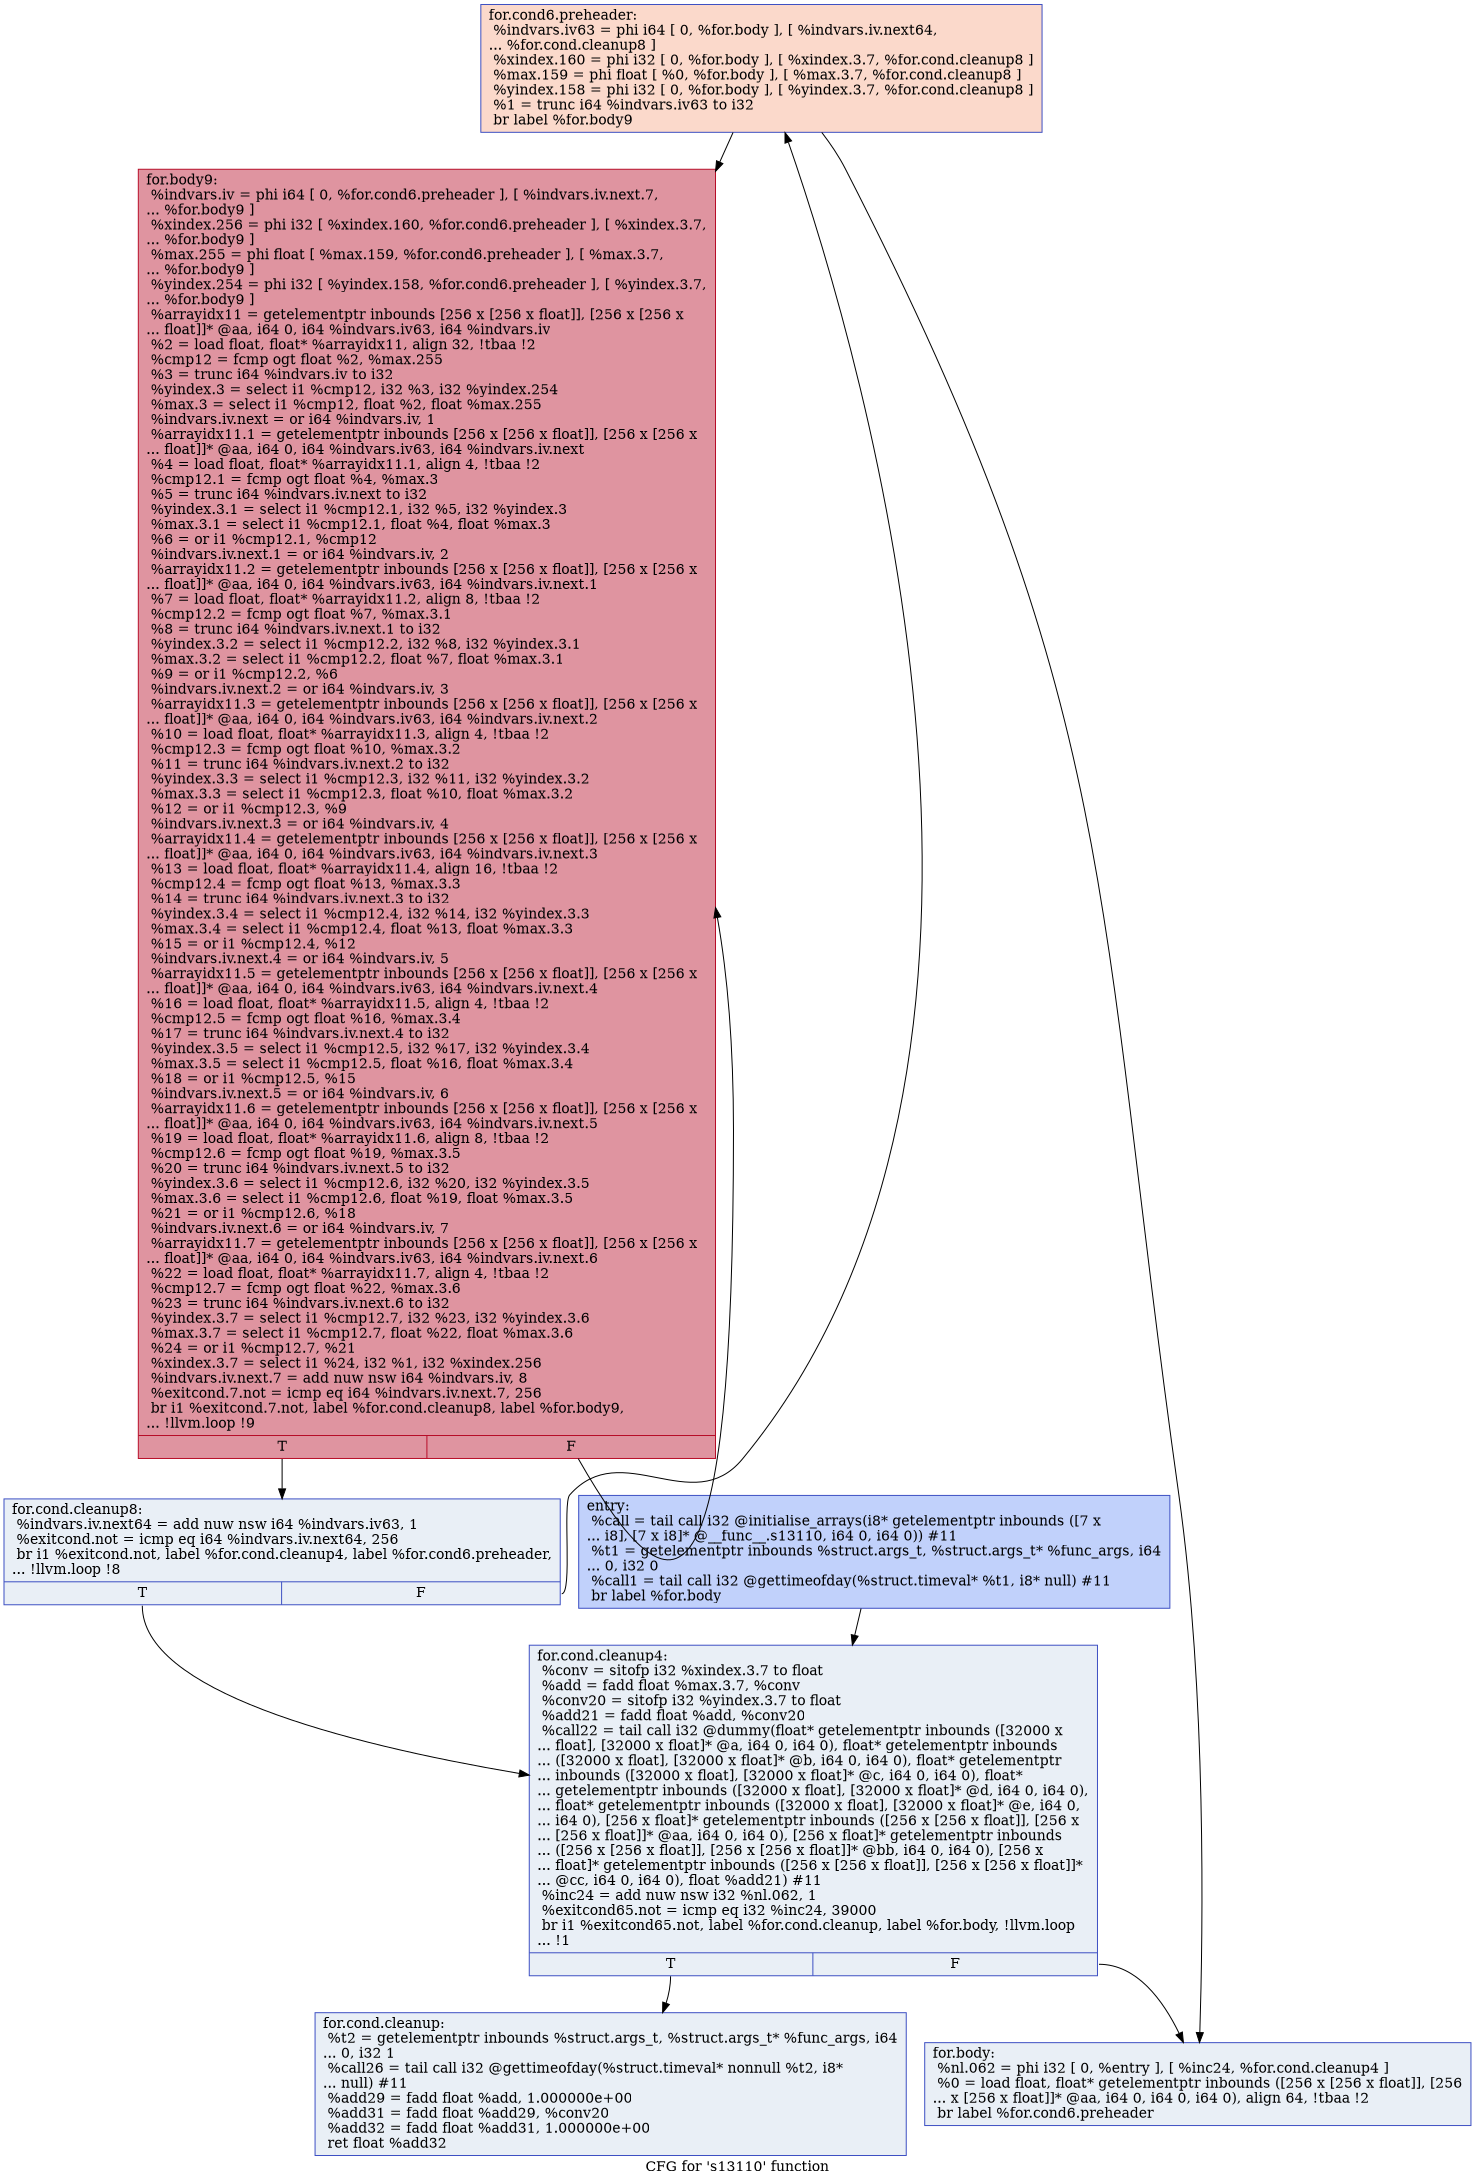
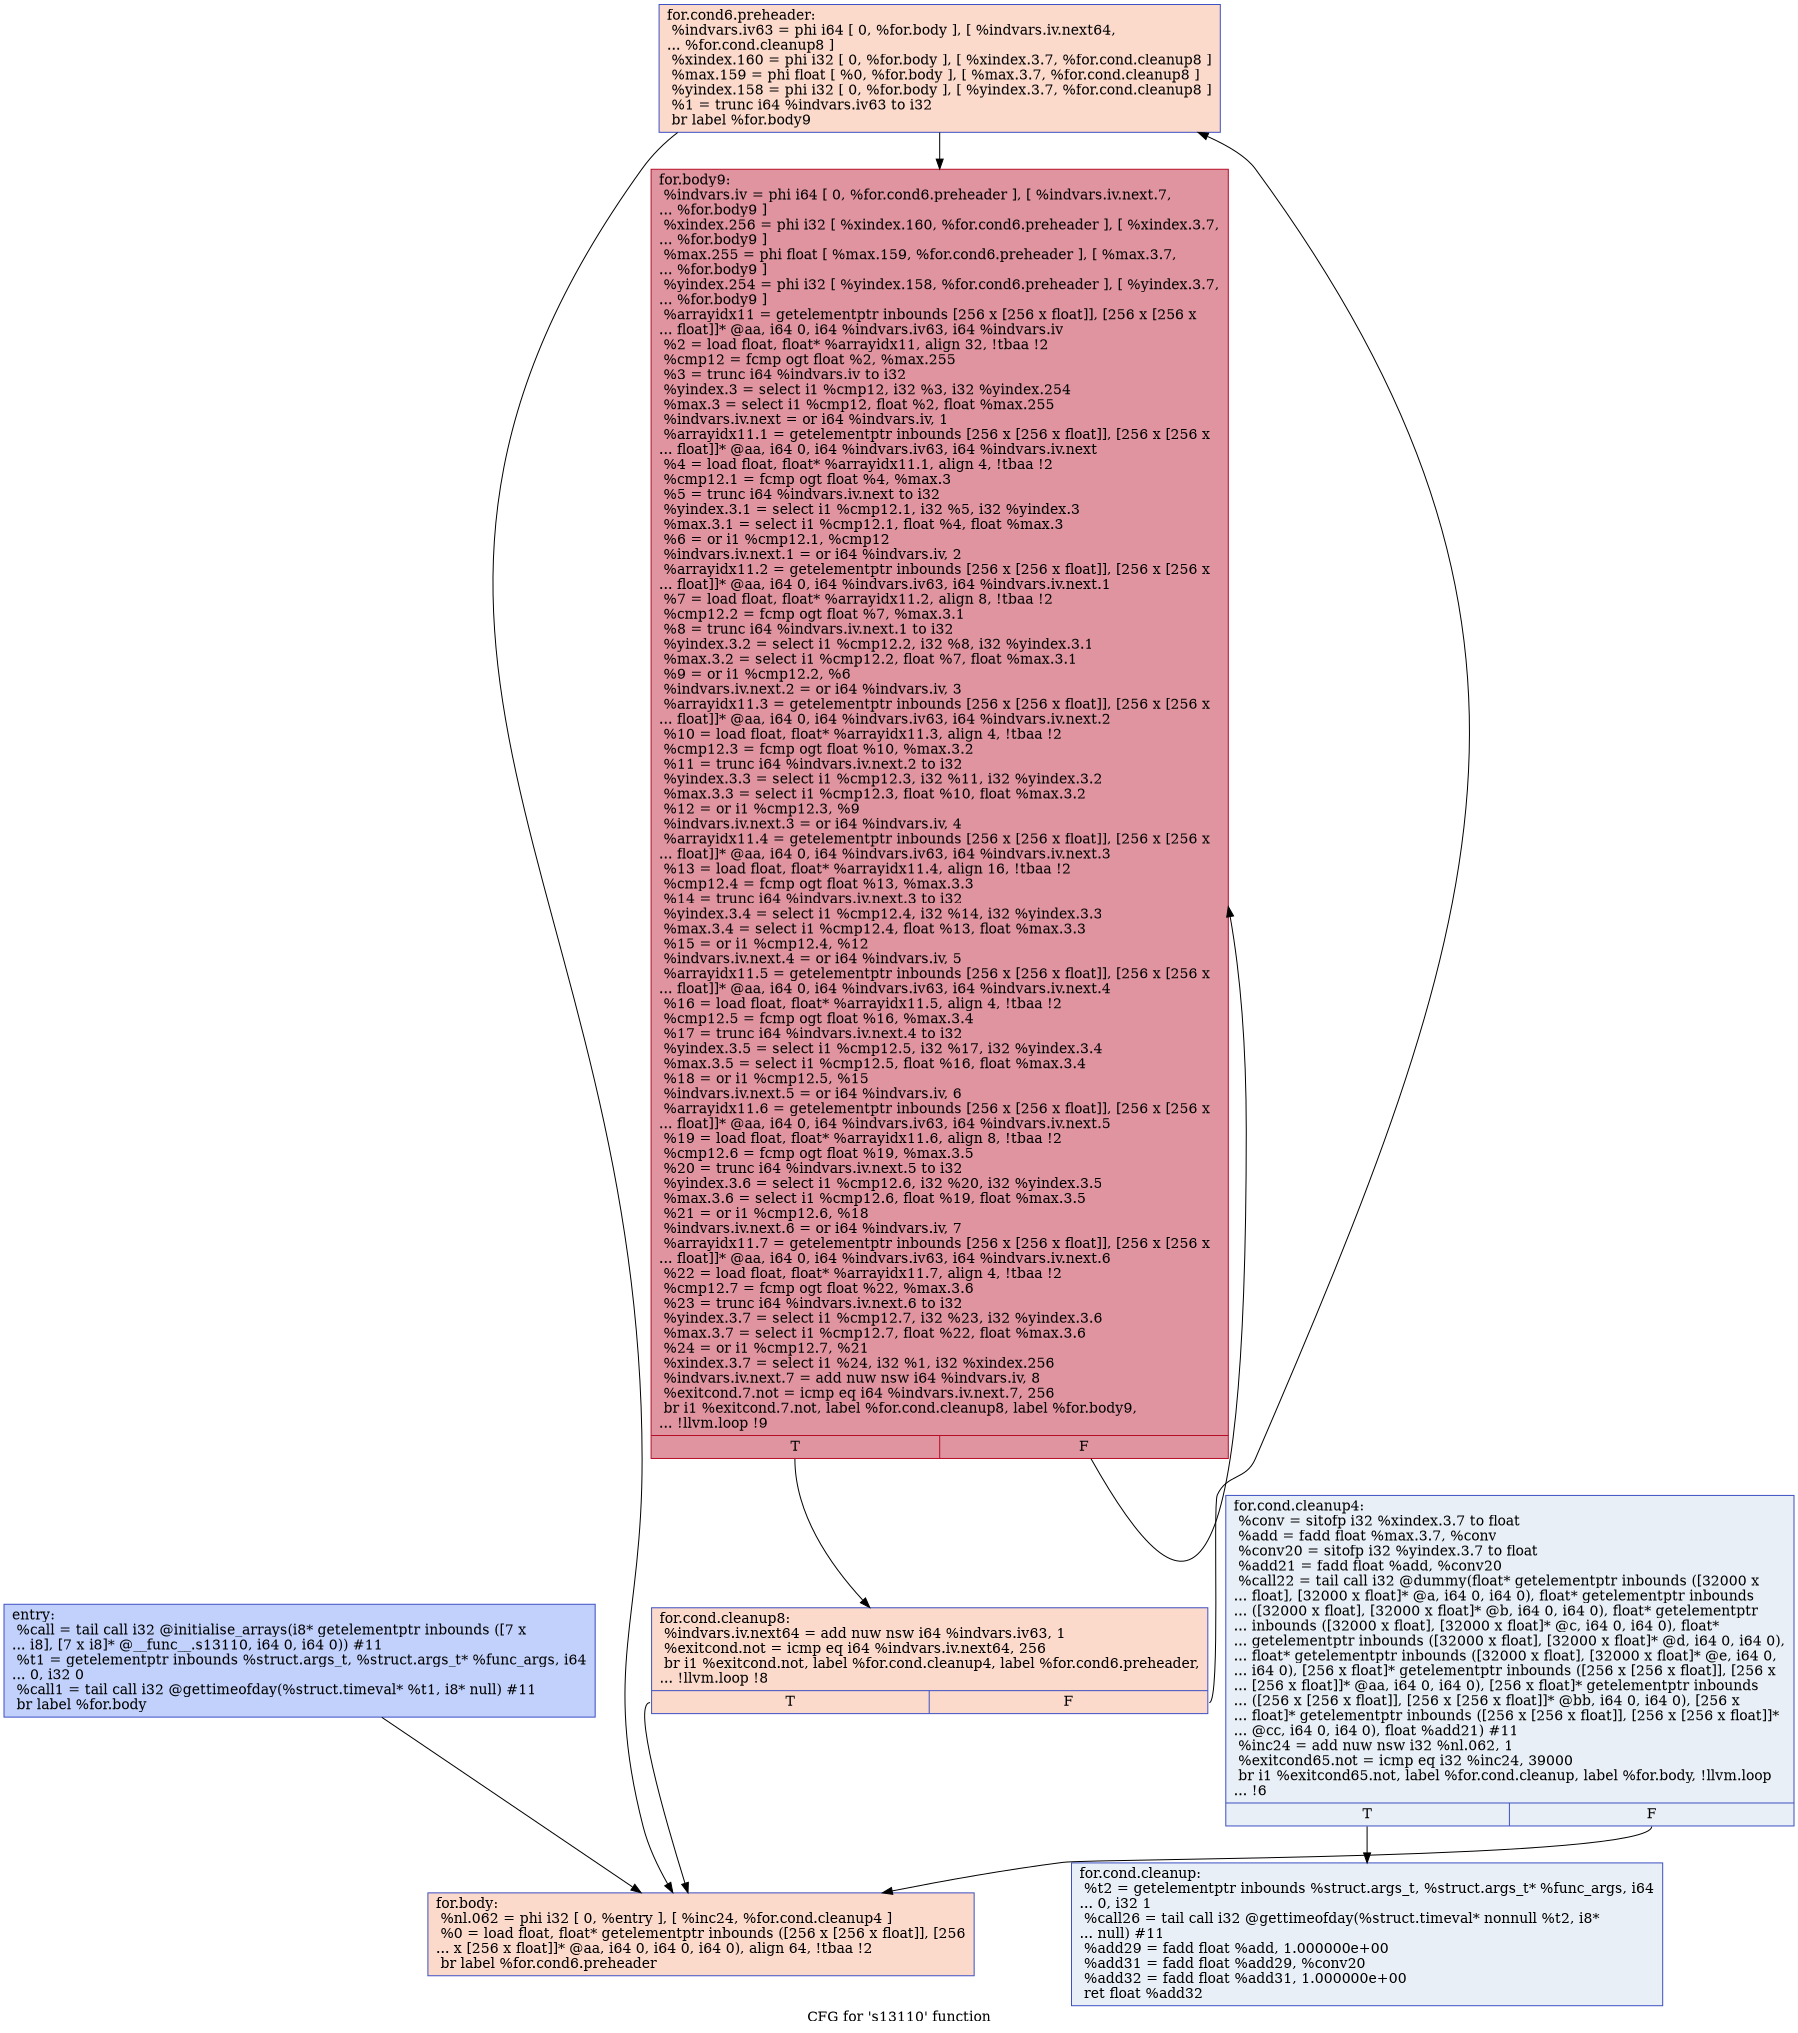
  digraph {
    label="CFG for 's13110' function"
    node [color="#3d50c3ff" fillcolor="#cedaeb70" shape=record style=filled]
    n1 [fillcolor="#7396f570" label="{entry:\l  %call = tail call i32 @initialise_arrays(i8* getelementptr inbounds ([7 x\l... i8], [7 x i8]* @__func__.s13110, i64 0, i64 0)) #11\l  %t1 = getelementptr inbounds %struct.args_t, %struct.args_t* %func_args, i64\l... 0, i32 0\l  %call1 = tail call i32 @gettimeofday(%struct.timeval* %t1, i8* null) #11\l  br label %for.body\l}"]
-   n2 [label="{for.body:                                         \l  %nl.062 = phi i32 [ 0, %entry ], [ %inc24, %for.cond.cleanup4 ]\l  %0 = load float, float* getelementptr inbounds ([256 x [256 x float]], [256\l... x [256 x float]]* @aa, i64 0, i64 0, i64 0), align 64, !tbaa !2\l  br label %for.cond6.preheader\l}"]
+   n2 [fillcolor="#f7a88970" label="{for.body:                                         \l  %nl.062 = phi i32 [ 0, %entry ], [ %inc24, %for.cond.cleanup4 ]\l  %0 = load float, float* getelementptr inbounds ([256 x [256 x float]], [256\l... x [256 x float]]* @aa, i64 0, i64 0, i64 0), align 64, !tbaa !2\l  br label %for.cond6.preheader\l}"]
    n3 [fillcolor="#f7a88970" label="{for.cond6.preheader:                              \l  %indvars.iv63 = phi i64 [ 0, %for.body ], [ %indvars.iv.next64,\l... %for.cond.cleanup8 ]\l  %xindex.160 = phi i32 [ 0, %for.body ], [ %xindex.3.7, %for.cond.cleanup8 ]\l  %max.159 = phi float [ %0, %for.body ], [ %max.3.7, %for.cond.cleanup8 ]\l  %yindex.158 = phi i32 [ 0, %for.body ], [ %yindex.3.7, %for.cond.cleanup8 ]\l  %1 = trunc i64 %indvars.iv63 to i32\l  br label %for.body9\l}"]
    n4 [color="#b70d28ff" fillcolor="#b70d2870" label="{for.body9:                                        \l  %indvars.iv = phi i64 [ 0, %for.cond6.preheader ], [ %indvars.iv.next.7,\l... %for.body9 ]\l  %xindex.256 = phi i32 [ %xindex.160, %for.cond6.preheader ], [ %xindex.3.7,\l... %for.body9 ]\l  %max.255 = phi float [ %max.159, %for.cond6.preheader ], [ %max.3.7,\l... %for.body9 ]\l  %yindex.254 = phi i32 [ %yindex.158, %for.cond6.preheader ], [ %yindex.3.7,\l... %for.body9 ]\l  %arrayidx11 = getelementptr inbounds [256 x [256 x float]], [256 x [256 x\l... float]]* @aa, i64 0, i64 %indvars.iv63, i64 %indvars.iv\l  %2 = load float, float* %arrayidx11, align 32, !tbaa !2\l  %cmp12 = fcmp ogt float %2, %max.255\l  %3 = trunc i64 %indvars.iv to i32\l  %yindex.3 = select i1 %cmp12, i32 %3, i32 %yindex.254\l  %max.3 = select i1 %cmp12, float %2, float %max.255\l  %indvars.iv.next = or i64 %indvars.iv, 1\l  %arrayidx11.1 = getelementptr inbounds [256 x [256 x float]], [256 x [256 x\l... float]]* @aa, i64 0, i64 %indvars.iv63, i64 %indvars.iv.next\l  %4 = load float, float* %arrayidx11.1, align 4, !tbaa !2\l  %cmp12.1 = fcmp ogt float %4, %max.3\l  %5 = trunc i64 %indvars.iv.next to i32\l  %yindex.3.1 = select i1 %cmp12.1, i32 %5, i32 %yindex.3\l  %max.3.1 = select i1 %cmp12.1, float %4, float %max.3\l  %6 = or i1 %cmp12.1, %cmp12\l  %indvars.iv.next.1 = or i64 %indvars.iv, 2\l  %arrayidx11.2 = getelementptr inbounds [256 x [256 x float]], [256 x [256 x\l... float]]* @aa, i64 0, i64 %indvars.iv63, i64 %indvars.iv.next.1\l  %7 = load float, float* %arrayidx11.2, align 8, !tbaa !2\l  %cmp12.2 = fcmp ogt float %7, %max.3.1\l  %8 = trunc i64 %indvars.iv.next.1 to i32\l  %yindex.3.2 = select i1 %cmp12.2, i32 %8, i32 %yindex.3.1\l  %max.3.2 = select i1 %cmp12.2, float %7, float %max.3.1\l  %9 = or i1 %cmp12.2, %6\l  %indvars.iv.next.2 = or i64 %indvars.iv, 3\l  %arrayidx11.3 = getelementptr inbounds [256 x [256 x float]], [256 x [256 x\l... float]]* @aa, i64 0, i64 %indvars.iv63, i64 %indvars.iv.next.2\l  %10 = load float, float* %arrayidx11.3, align 4, !tbaa !2\l  %cmp12.3 = fcmp ogt float %10, %max.3.2\l  %11 = trunc i64 %indvars.iv.next.2 to i32\l  %yindex.3.3 = select i1 %cmp12.3, i32 %11, i32 %yindex.3.2\l  %max.3.3 = select i1 %cmp12.3, float %10, float %max.3.2\l  %12 = or i1 %cmp12.3, %9\l  %indvars.iv.next.3 = or i64 %indvars.iv, 4\l  %arrayidx11.4 = getelementptr inbounds [256 x [256 x float]], [256 x [256 x\l... float]]* @aa, i64 0, i64 %indvars.iv63, i64 %indvars.iv.next.3\l  %13 = load float, float* %arrayidx11.4, align 16, !tbaa !2\l  %cmp12.4 = fcmp ogt float %13, %max.3.3\l  %14 = trunc i64 %indvars.iv.next.3 to i32\l  %yindex.3.4 = select i1 %cmp12.4, i32 %14, i32 %yindex.3.3\l  %max.3.4 = select i1 %cmp12.4, float %13, float %max.3.3\l  %15 = or i1 %cmp12.4, %12\l  %indvars.iv.next.4 = or i64 %indvars.iv, 5\l  %arrayidx11.5 = getelementptr inbounds [256 x [256 x float]], [256 x [256 x\l... float]]* @aa, i64 0, i64 %indvars.iv63, i64 %indvars.iv.next.4\l  %16 = load float, float* %arrayidx11.5, align 4, !tbaa !2\l  %cmp12.5 = fcmp ogt float %16, %max.3.4\l  %17 = trunc i64 %indvars.iv.next.4 to i32\l  %yindex.3.5 = select i1 %cmp12.5, i32 %17, i32 %yindex.3.4\l  %max.3.5 = select i1 %cmp12.5, float %16, float %max.3.4\l  %18 = or i1 %cmp12.5, %15\l  %indvars.iv.next.5 = or i64 %indvars.iv, 6\l  %arrayidx11.6 = getelementptr inbounds [256 x [256 x float]], [256 x [256 x\l... float]]* @aa, i64 0, i64 %indvars.iv63, i64 %indvars.iv.next.5\l  %19 = load float, float* %arrayidx11.6, align 8, !tbaa !2\l  %cmp12.6 = fcmp ogt float %19, %max.3.5\l  %20 = trunc i64 %indvars.iv.next.5 to i32\l  %yindex.3.6 = select i1 %cmp12.6, i32 %20, i32 %yindex.3.5\l  %max.3.6 = select i1 %cmp12.6, float %19, float %max.3.5\l  %21 = or i1 %cmp12.6, %18\l  %indvars.iv.next.6 = or i64 %indvars.iv, 7\l  %arrayidx11.7 = getelementptr inbounds [256 x [256 x float]], [256 x [256 x\l... float]]* @aa, i64 0, i64 %indvars.iv63, i64 %indvars.iv.next.6\l  %22 = load float, float* %arrayidx11.7, align 4, !tbaa !2\l  %cmp12.7 = fcmp ogt float %22, %max.3.6\l  %23 = trunc i64 %indvars.iv.next.6 to i32\l  %yindex.3.7 = select i1 %cmp12.7, i32 %23, i32 %yindex.3.6\l  %max.3.7 = select i1 %cmp12.7, float %22, float %max.3.6\l  %24 = or i1 %cmp12.7, %21\l  %xindex.3.7 = select i1 %24, i32 %1, i32 %xindex.256\l  %indvars.iv.next.7 = add nuw nsw i64 %indvars.iv, 8\l  %exitcond.7.not = icmp eq i64 %indvars.iv.next.7, 256\l  br i1 %exitcond.7.not, label %for.cond.cleanup8, label %for.body9,\l... !llvm.loop !9\l|{<s0>T|<s1>F}}"]
    n5 [label="{for.cond.cleanup:                                 \l  %t2 = getelementptr inbounds %struct.args_t, %struct.args_t* %func_args, i64\l... 0, i32 1\l  %call26 = tail call i32 @gettimeofday(%struct.timeval* nonnull %t2, i8*\l... null) #11\l  %add29 = fadd float %add, 1.000000e+00\l  %add31 = fadd float %add29, %conv20\l  %add32 = fadd float %add31, 1.000000e+00\l  ret float %add32\l}"]
-   n6 [label="{for.cond.cleanup8:                                \l  %indvars.iv.next64 = add nuw nsw i64 %indvars.iv63, 1\l  %exitcond.not = icmp eq i64 %indvars.iv.next64, 256\l  br i1 %exitcond.not, label %for.cond.cleanup4, label %for.cond6.preheader,\l... !llvm.loop !8\l|{<s0>T|<s1>F}}"]
-   n7 [label="{for.cond.cleanup4:                                \l  %conv = sitofp i32 %xindex.3.7 to float\l  %add = fadd float %max.3.7, %conv\l  %conv20 = sitofp i32 %yindex.3.7 to float\l  %add21 = fadd float %add, %conv20\l  %call22 = tail call i32 @dummy(float* getelementptr inbounds ([32000 x\l... float], [32000 x float]* @a, i64 0, i64 0), float* getelementptr inbounds\l... ([32000 x float], [32000 x float]* @b, i64 0, i64 0), float* getelementptr\l... inbounds ([32000 x float], [32000 x float]* @c, i64 0, i64 0), float*\l... getelementptr inbounds ([32000 x float], [32000 x float]* @d, i64 0, i64 0),\l... float* getelementptr inbounds ([32000 x float], [32000 x float]* @e, i64 0,\l... i64 0), [256 x float]* getelementptr inbounds ([256 x [256 x float]], [256 x\l... [256 x float]]* @aa, i64 0, i64 0), [256 x float]* getelementptr inbounds\l... ([256 x [256 x float]], [256 x [256 x float]]* @bb, i64 0, i64 0), [256 x\l... float]* getelementptr inbounds ([256 x [256 x float]], [256 x [256 x float]]*\l... @cc, i64 0, i64 0), float %add21) #11\l  %inc24 = add nuw nsw i32 %nl.062, 1\l  %exitcond65.not = icmp eq i32 %inc24, 39000\l  br i1 %exitcond65.not, label %for.cond.cleanup, label %for.body, !llvm.loop\l... !1\l|{<s0>T|<s1>F}}"]
-   n1 -> n7
+   n6 [fillcolor="#f7a88970" label="{for.cond.cleanup8:                                \l  %indvars.iv.next64 = add nuw nsw i64 %indvars.iv63, 1\l  %exitcond.not = icmp eq i64 %indvars.iv.next64, 256\l  br i1 %exitcond.not, label %for.cond.cleanup4, label %for.cond6.preheader,\l... !llvm.loop !8\l|{<s0>T|<s1>F}}"]
+   n7 [label="{for.cond.cleanup4:                                \l  %conv = sitofp i32 %xindex.3.7 to float\l  %add = fadd float %max.3.7, %conv\l  %conv20 = sitofp i32 %yindex.3.7 to float\l  %add21 = fadd float %add, %conv20\l  %call22 = tail call i32 @dummy(float* getelementptr inbounds ([32000 x\l... float], [32000 x float]* @a, i64 0, i64 0), float* getelementptr inbounds\l... ([32000 x float], [32000 x float]* @b, i64 0, i64 0), float* getelementptr\l... inbounds ([32000 x float], [32000 x float]* @c, i64 0, i64 0), float*\l... getelementptr inbounds ([32000 x float], [32000 x float]* @d, i64 0, i64 0),\l... float* getelementptr inbounds ([32000 x float], [32000 x float]* @e, i64 0,\l... i64 0), [256 x float]* getelementptr inbounds ([256 x [256 x float]], [256 x\l... [256 x float]]* @aa, i64 0, i64 0), [256 x float]* getelementptr inbounds\l... ([256 x [256 x float]], [256 x [256 x float]]* @bb, i64 0, i64 0), [256 x\l... float]* getelementptr inbounds ([256 x [256 x float]], [256 x [256 x float]]*\l... @cc, i64 0, i64 0), float %add21) #11\l  %inc24 = add nuw nsw i32 %nl.062, 1\l  %exitcond65.not = icmp eq i32 %inc24, 39000\l  br i1 %exitcond65.not, label %for.cond.cleanup, label %for.body, !llvm.loop\l... !6\l|{<s0>T|<s1>F}}"]
+   n1 -> n2
    n3 -> n2
    n3 -> n4
    n4 -> n4 [tailport=s1]
    n4 -> n6 [tailport=s0]
    n6 -> n3 [tailport=s1]
-   n6 -> n7 [tailport=s0]
+   n6 -> n2 [tailport=s0]
    n7 -> n2 [tailport=s1]
    n7 -> n5 [tailport=s0]
  }
